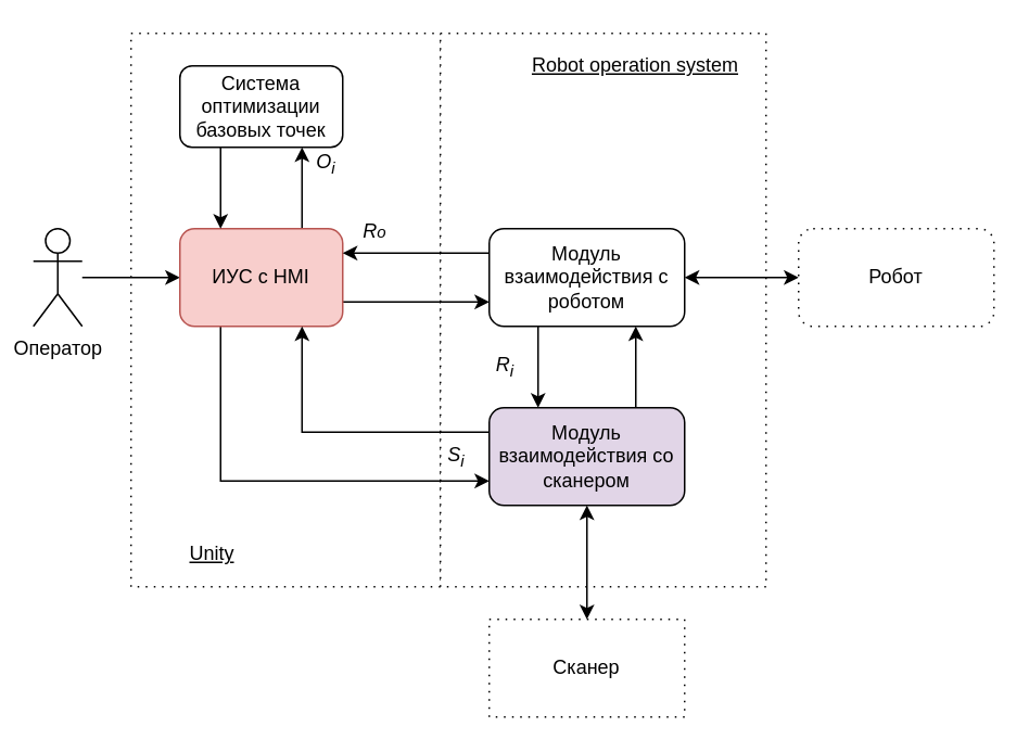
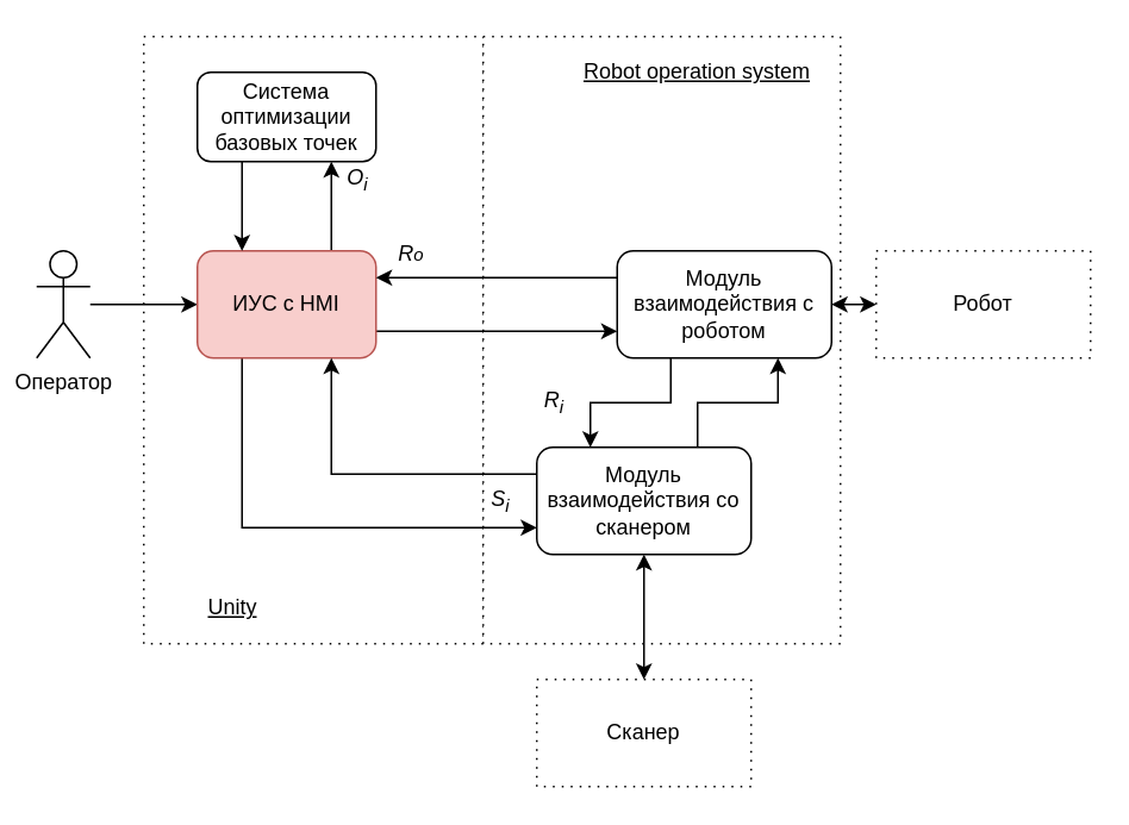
  <mxCell id="0" />
  <mxCell id="1" parent="0" />
  <mxCell id="2" value="" style="rounded=0;whiteSpace=wrap;html=1;dashed=1;dashPattern=1 4;" vertex="1" parent="1"><mxGeometry x="80" y="20" width="190" height="340" as="geometry" /></mxCell>
  <mxCell id="3" value="" style="rounded=0;whiteSpace=wrap;html=1;dashed=1;dashPattern=1 4;" vertex="1" parent="1"><mxGeometry x="270" y="20" width="200" height="340" as="geometry" /></mxCell>
  <mxCell id="4" value="" style="edgeStyle=orthogonalEdgeStyle;rounded=0;orthogonalLoop=1;jettySize=auto;html=1;" edge="1" parent="1" source="5" target="9"><mxGeometry relative="1" as="geometry" /></mxCell>
  <mxCell id="5" value="Оператор" style="shape=umlActor;verticalLabelPosition=bottom;labelBackgroundColor=#ffffff;verticalAlign=top;html=1;outlineConnect=0;" vertex="1" parent="1"><mxGeometry x="20" y="140" width="30" height="60" as="geometry" /></mxCell>
  <mxCell id="6" style="edgeStyle=orthogonalEdgeStyle;rounded=0;orthogonalLoop=1;jettySize=auto;html=1;exitX=0.75;exitY=0;exitDx=0;exitDy=0;entryX=0.75;entryY=1;entryDx=0;entryDy=0;startArrow=none;startFill=0;" edge="1" parent="1" source="9" target="11"><mxGeometry relative="1" as="geometry" /></mxCell>
  <mxCell id="7" style="edgeStyle=orthogonalEdgeStyle;rounded=0;orthogonalLoop=1;jettySize=auto;html=1;exitX=0.25;exitY=1;exitDx=0;exitDy=0;entryX=0;entryY=0.75;entryDx=0;entryDy=0;startArrow=none;startFill=0;" edge="1" parent="1" source="9" target="15"><mxGeometry relative="1" as="geometry" /></mxCell>
  <mxCell id="8" style="edgeStyle=orthogonalEdgeStyle;rounded=0;orthogonalLoop=1;jettySize=auto;html=1;exitX=1;exitY=0.75;exitDx=0;exitDy=0;entryX=0;entryY=0.75;entryDx=0;entryDy=0;startArrow=none;startFill=0;" edge="1" parent="1" source="9" target="19"><mxGeometry relative="1" as="geometry" /></mxCell>
  <mxCell id="9" value="ИУС с HMI" style="rounded=1;whiteSpace=wrap;html=1;fillColor=#f8cecc;strokeColor=#b85450;" vertex="1" parent="1"><mxGeometry x="110" y="140" width="100" height="60" as="geometry" /></mxCell>
  <mxCell id="10" style="edgeStyle=orthogonalEdgeStyle;rounded=0;orthogonalLoop=1;jettySize=auto;html=1;exitX=0.25;exitY=1;exitDx=0;exitDy=0;entryX=0.25;entryY=0;entryDx=0;entryDy=0;startArrow=none;startFill=0;" edge="1" parent="1" source="11" target="9"><mxGeometry relative="1" as="geometry" /></mxCell>
  <mxCell id="11" value="Система оптимизации базовых точек" style="rounded=1;whiteSpace=wrap;html=1;" vertex="1" parent="1"><mxGeometry x="110" y="40" width="100" height="50" as="geometry" /></mxCell>
  <mxCell id="12" style="edgeStyle=orthogonalEdgeStyle;rounded=0;orthogonalLoop=1;jettySize=auto;html=1;exitX=0;exitY=0.25;exitDx=0;exitDy=0;entryX=0.75;entryY=1;entryDx=0;entryDy=0;startArrow=none;startFill=0;" edge="1" parent="1" source="15" target="9"><mxGeometry relative="1" as="geometry" /></mxCell>
  <mxCell id="13" style="edgeStyle=orthogonalEdgeStyle;rounded=0;orthogonalLoop=1;jettySize=auto;html=1;exitX=0.75;exitY=0;exitDx=0;exitDy=0;entryX=0.75;entryY=1;entryDx=0;entryDy=0;startArrow=none;startFill=0;" edge="1" parent="1" source="15" target="19"><mxGeometry relative="1" as="geometry" /></mxCell>
  <mxCell id="14" style="edgeStyle=orthogonalEdgeStyle;rounded=0;orthogonalLoop=1;jettySize=auto;html=1;exitX=0.5;exitY=1;exitDx=0;exitDy=0;entryX=0.5;entryY=0;entryDx=0;entryDy=0;startArrow=classic;startFill=1;" edge="1" parent="1" source="15" target="22"><mxGeometry relative="1" as="geometry" /></mxCell>
- <mxCell id="15" value="Модуль взаимодействия со сканером" style="rounded=1;whiteSpace=wrap;html=1;fillColor=#e1d5e7;" vertex="1" parent="1"><mxGeometry x="300" y="250" width="120" height="60" as="geometry" /></mxCell>
+ <mxCell id="15" value="Модуль взаимодействия со сканером" style="rounded=1;whiteSpace=wrap;html=1;" vertex="1" parent="1"><mxGeometry x="300" y="250" width="120" height="60" as="geometry" /></mxCell>
  <mxCell id="16" style="edgeStyle=orthogonalEdgeStyle;rounded=0;orthogonalLoop=1;jettySize=auto;html=1;exitX=0.25;exitY=1;exitDx=0;exitDy=0;entryX=0.25;entryY=0;entryDx=0;entryDy=0;startArrow=none;startFill=0;" edge="1" parent="1" source="19" target="15"><mxGeometry relative="1" as="geometry" /></mxCell>
  <mxCell id="17" style="edgeStyle=orthogonalEdgeStyle;rounded=0;orthogonalLoop=1;jettySize=auto;html=1;exitX=0;exitY=0.25;exitDx=0;exitDy=0;entryX=1;entryY=0.25;entryDx=0;entryDy=0;startArrow=none;startFill=0;" edge="1" parent="1" source="19" target="9"><mxGeometry relative="1" as="geometry" /></mxCell>
  <mxCell id="18" style="edgeStyle=orthogonalEdgeStyle;rounded=0;orthogonalLoop=1;jettySize=auto;html=1;exitX=1;exitY=0.5;exitDx=0;exitDy=0;entryX=0;entryY=0.5;entryDx=0;entryDy=0;startArrow=classic;startFill=1;" edge="1" parent="1" source="19" target="23"><mxGeometry relative="1" as="geometry" /></mxCell>
- <mxCell id="19" value="Модуль взаимодействия с роботом" style="rounded=1;whiteSpace=wrap;html=1;" vertex="1" parent="1"><mxGeometry x="300" y="140" width="120" height="60" as="geometry" /></mxCell>
+ <mxCell id="19" value="Модуль взаимодействия с роботом" style="rounded=1;whiteSpace=wrap;html=1;" vertex="1" parent="1"><mxGeometry x="345" y="140" width="120" height="60" as="geometry" /></mxCell>
  <mxCell id="20" value="Robot operation system" style="text;html=1;strokeColor=none;fillColor=none;align=center;verticalAlign=middle;whiteSpace=wrap;rounded=0;dashed=1;dashPattern=1 4;fontStyle=4" vertex="1" parent="1"><mxGeometry x="320" y="30" width="140" height="20" as="geometry" /></mxCell>
  <mxCell id="21" value="Unity" style="text;html=1;strokeColor=none;fillColor=none;align=center;verticalAlign=middle;whiteSpace=wrap;rounded=0;dashed=1;dashPattern=1 4;fontStyle=4" vertex="1" parent="1"><mxGeometry x="100" y="330" width="60" height="20" as="geometry" /></mxCell>
  <mxCell id="22" value="Сканер" style="rounded=0;whiteSpace=wrap;html=1;dashed=1;dashPattern=1 4;strokeColor=#000000;" vertex="1" parent="1"><mxGeometry x="300" y="380" width="120" height="60" as="geometry" /></mxCell>
- <mxCell id="23" value="Робот" style="whiteSpace=wrap;html=1;dashed=1;dashPattern=1 4;strokeColor=#000000;rounded=1;" vertex="1" parent="1"><mxGeometry x="490" y="140" width="120" height="60" as="geometry" /></mxCell>
+ <mxCell id="23" value="Робот" style="rounded=0;whiteSpace=wrap;html=1;dashed=1;dashPattern=1 4;strokeColor=#000000;" vertex="1" parent="1"><mxGeometry x="490" y="140" width="120" height="60" as="geometry" /></mxCell>
  <mxCell id="24" value="&lt;i&gt;S&lt;sub&gt;i&lt;/sub&gt;&lt;/i&gt;" style="text;html=1;strokeColor=none;fillColor=none;align=center;verticalAlign=middle;whiteSpace=wrap;rounded=0;dashed=1;dashPattern=1 4;" vertex="1" parent="1"><mxGeometry x="260" y="270" width="40" height="20" as="geometry" /></mxCell>
  <mxCell id="25" value="&lt;i&gt;&lt;span style=&quot;font-size: 12px&quot;&gt;O&lt;sub&gt;i&lt;/sub&gt;&lt;/span&gt;&lt;/i&gt;" style="text;html=1;strokeColor=none;fillColor=none;align=center;verticalAlign=middle;whiteSpace=wrap;rounded=0;dashed=1;dashPattern=1 4;" vertex="1" parent="1"><mxGeometry x="180" y="90" width="40" height="20" as="geometry" /></mxCell>
  <mxCell id="26" value="&lt;i&gt;R&lt;sub&gt;i&lt;/sub&gt;&lt;/i&gt;" style="text;html=1;strokeColor=none;fillColor=none;align=center;verticalAlign=middle;whiteSpace=wrap;rounded=0;dashed=1;dashPattern=1 4;" vertex="1" parent="1"><mxGeometry x="290" y="215" width="40" height="20" as="geometry" /></mxCell>
  <mxCell id="27" value="&lt;i&gt;&lt;sub&gt;&lt;span style=&quot;font-size: 12px&quot;&gt;R&lt;/span&gt;o&lt;/sub&gt;&lt;/i&gt;" style="text;html=1;strokeColor=none;fillColor=none;align=center;verticalAlign=middle;whiteSpace=wrap;rounded=0;dashed=1;dashPattern=1 4;" vertex="1" parent="1"><mxGeometry x="210" y="130" width="40" height="20" as="geometry" /></mxCell>
